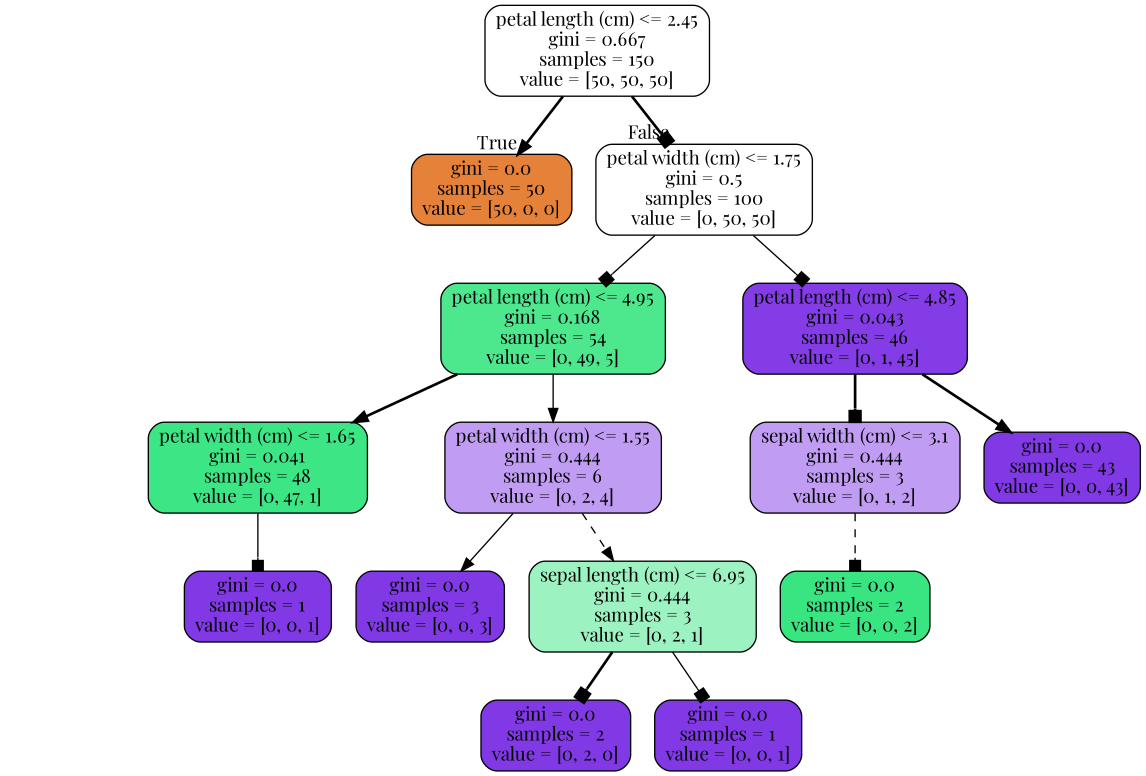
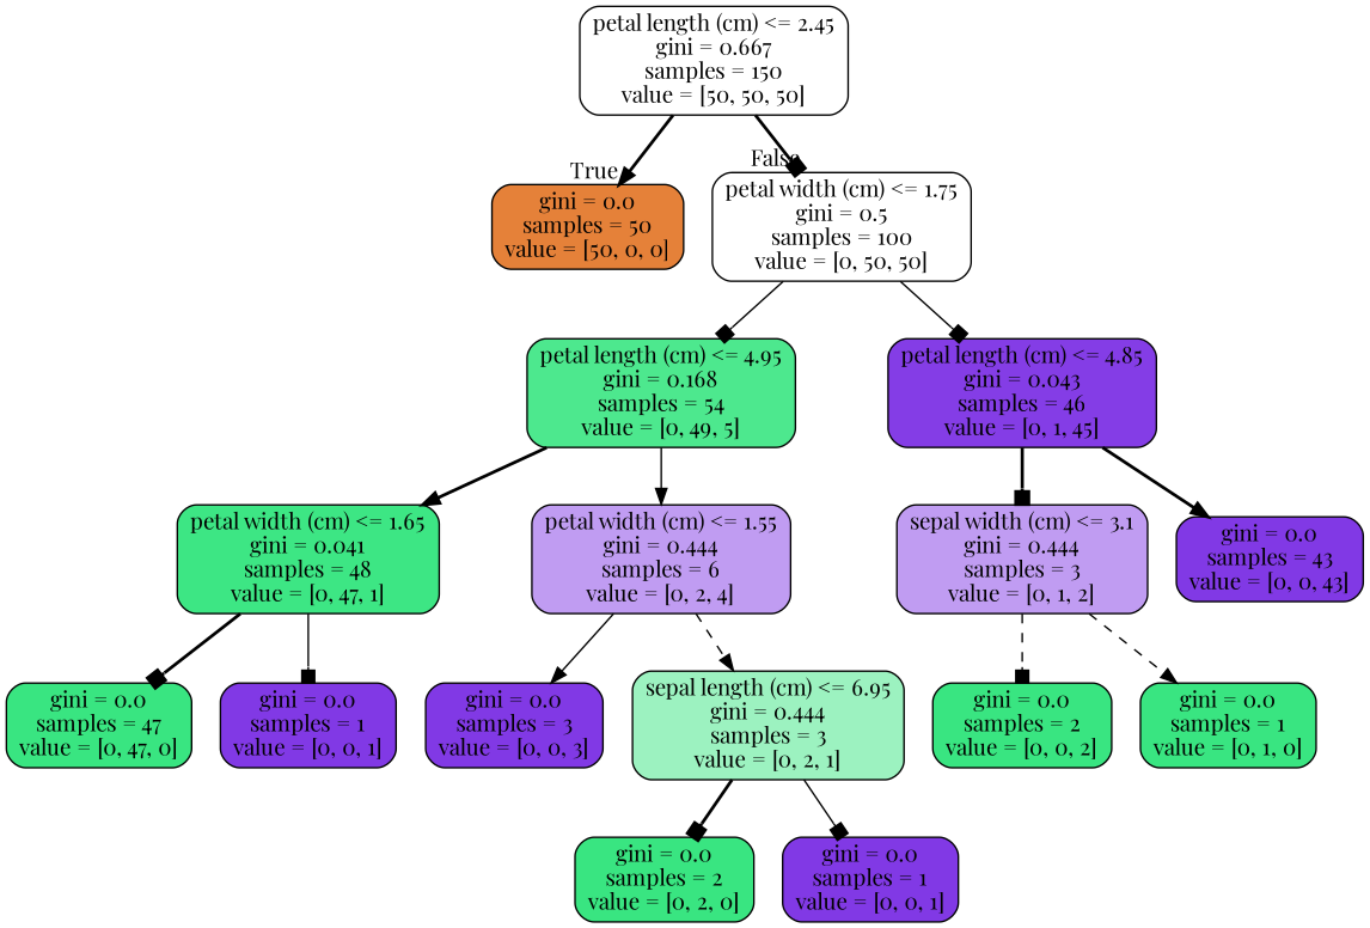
  digraph {
    fontname="Playfair Display"
    node [color=black fillcolor="#8139e5" fontname="Playfair Display" shape=box style="filled, rounded"]
    edge [arrowhead=box fontname="Playfair Display" style=bold]
    n1 [fillcolor="#ffffff" label="petal length (cm) <= 2.45\ngini = 0.667\nsamples = 150\nvalue = [50, 50, 50]"]
    n2 [fillcolor="#e58139" label="gini = 0.0\nsamples = 50\nvalue = [50, 0, 0]"]
    n3 [fillcolor="#ffffff" label="petal width (cm) <= 1.75\ngini = 0.5\nsamples = 100\nvalue = [0, 50, 50]"]
    n4 [fillcolor="#4de88e" label="petal length (cm) <= 4.95\ngini = 0.168\nsamples = 54\nvalue = [0, 49, 5]"]
    n5 [fillcolor="#843de6" label="petal length (cm) <= 4.85\ngini = 0.043\nsamples = 46\nvalue = [0, 1, 45]"]
    n6 [fillcolor="#3de684" label="petal width (cm) <= 1.65\ngini = 0.041\nsamples = 48\nvalue = [0, 47, 1]"]
    n7 [fillcolor="#c09cf2" label="petal width (cm) <= 1.55\ngini = 0.444\nsamples = 6\nvalue = [0, 2, 4]"]
    n8 [fillcolor="#c09cf2" label="sepal width (cm) <= 3.1\ngini = 0.444\nsamples = 3\nvalue = [0, 1, 2]"]
    n9 [label="gini = 0.0\nsamples = 43\nvalue = [0, 0, 43]"]
+   n10 [fillcolor="#39e581" label="gini = 0.0\nsamples = 47\nvalue = [0, 47, 0]"]
    n11 [label="gini = 0.0\nsamples = 1\nvalue = [0, 0, 1]"]
    n12 [label="gini = 0.0\nsamples = 3\nvalue = [0, 0, 3]"]
    n13 [fillcolor="#9cf2c0" label="sepal length (cm) <= 6.95\ngini = 0.444\nsamples = 3\nvalue = [0, 2, 1]"]
-   n14 [label="gini = 0.0\nsamples = 2\nvalue = [0, 2, 0]"]
+   n14 [fillcolor="#39e581" label="gini = 0.0\nsamples = 2\nvalue = [0, 2, 0]"]
    n15 [label="gini = 0.0\nsamples = 1\nvalue = [0, 0, 1]"]
    n16 [fillcolor="#39e581" label="gini = 0.0\nsamples = 2\nvalue = [0, 0, 2]"]
+   n17 [fillcolor="#39e581" label="gini = 0.0\nsamples = 1\nvalue = [0, 1, 0]"]
    n1 -> n2 [arrowhead=normal headlabel=True labelangle=45 labeldistance=2.5]
    n1 -> n3 [headlabel=False labelangle=-45 labeldistance=2.5]
    n3 -> n4 [style=solid]
    n3 -> n5 [style=solid]
    n4 -> n6 [arrowhead=normal]
    n4 -> n7 [arrowhead=normal style=solid]
    n5 -> n8
    n5 -> n9 [arrowhead=normal]
+   n6 -> n10
    n6 -> n11 [style=solid]
    n7 -> n12 [arrowhead=normal style=solid]
    n7 -> n13 [arrowhead=normal style=dashed]
    n8 -> n16 [style=dashed]
+   n8 -> n17 [arrowhead=normal style=dashed]
    n13 -> n14
    n13 -> n15 [style=solid]
  }
